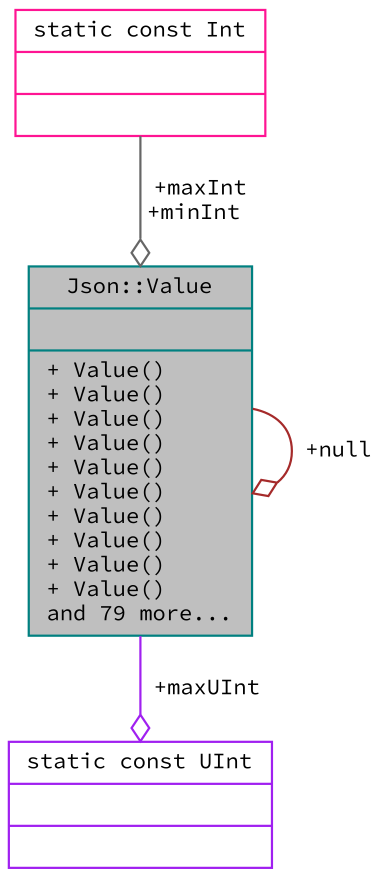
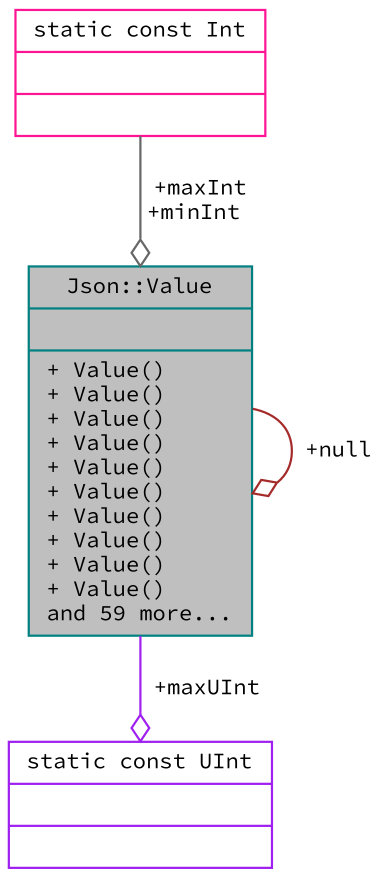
  digraph {
    fontname="Source Code Pro"
    node [fillcolor=white fontname="Source Code Pro" fontsize=10 shape=record style=filled]
    edge [arrowhead=odiamond fontname="Source Code Pro" fontsize=10 labelfontname=FreeSans labelfontsize=10 style=solid]
-   n1 [color=teal fillcolor=grey75 fontcolor=black height=0.2 label="{Json::Value\n||+ Value()\l+ Value()\l+ Value()\l+ Value()\l+ Value()\l+ Value()\l+ Value()\l+ Value()\l+ Value()\l+ Value()\land 79 more...\l}" width=0.4]
+   n1 [color=teal fillcolor=grey75 fontcolor=black height=0.2 label="{Json::Value\n||+ Value()\l+ Value()\l+ Value()\l+ Value()\l+ Value()\l+ Value()\l+ Value()\l+ Value()\l+ Value()\l+ Value()\land 59 more...\l}" width=0.4]
    n2 [color=purple height=0.2 label="{static const UInt\n||}" width=0.4]
    n3 [color=deeppink height=0.2 label="{static const Int\n||}" width=0.4]
    n1 -> n1 [color=brown label=" +null"]
    n1 -> n2 [color=purple label=" +maxUInt"]
    n3 -> n1 [color=gray40 label=" +maxInt\n+minInt"]
  }
